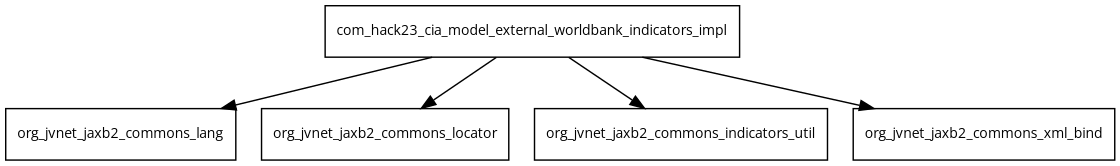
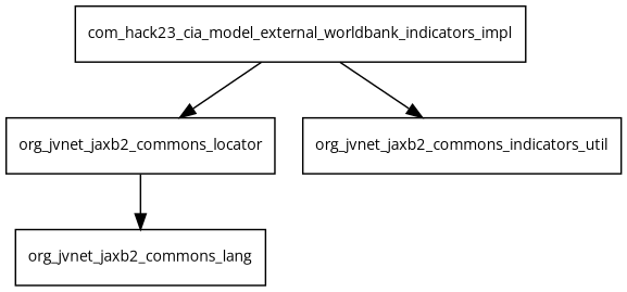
  digraph {
    fontname="Open Sans"
    node [fontname="Open Sans" fontsize=10.0 shape=box]
    edge [fontname="Open Sans"]
    com_hack23_cia_model_external_worldbank_indicators_impl
    org_jvnet_jaxb2_commons_lang
    org_jvnet_jaxb2_commons_locator
    n4 [label=org_jvnet_jaxb2_commons_indicators_util]
-   org_jvnet_jaxb2_commons_xml_bind
-   com_hack23_cia_model_external_worldbank_indicators_impl -> org_jvnet_jaxb2_commons_lang
+   org_jvnet_jaxb2_commons_locator -> org_jvnet_jaxb2_commons_lang
    com_hack23_cia_model_external_worldbank_indicators_impl -> org_jvnet_jaxb2_commons_locator
    com_hack23_cia_model_external_worldbank_indicators_impl -> n4
-   com_hack23_cia_model_external_worldbank_indicators_impl -> org_jvnet_jaxb2_commons_xml_bind
  }
